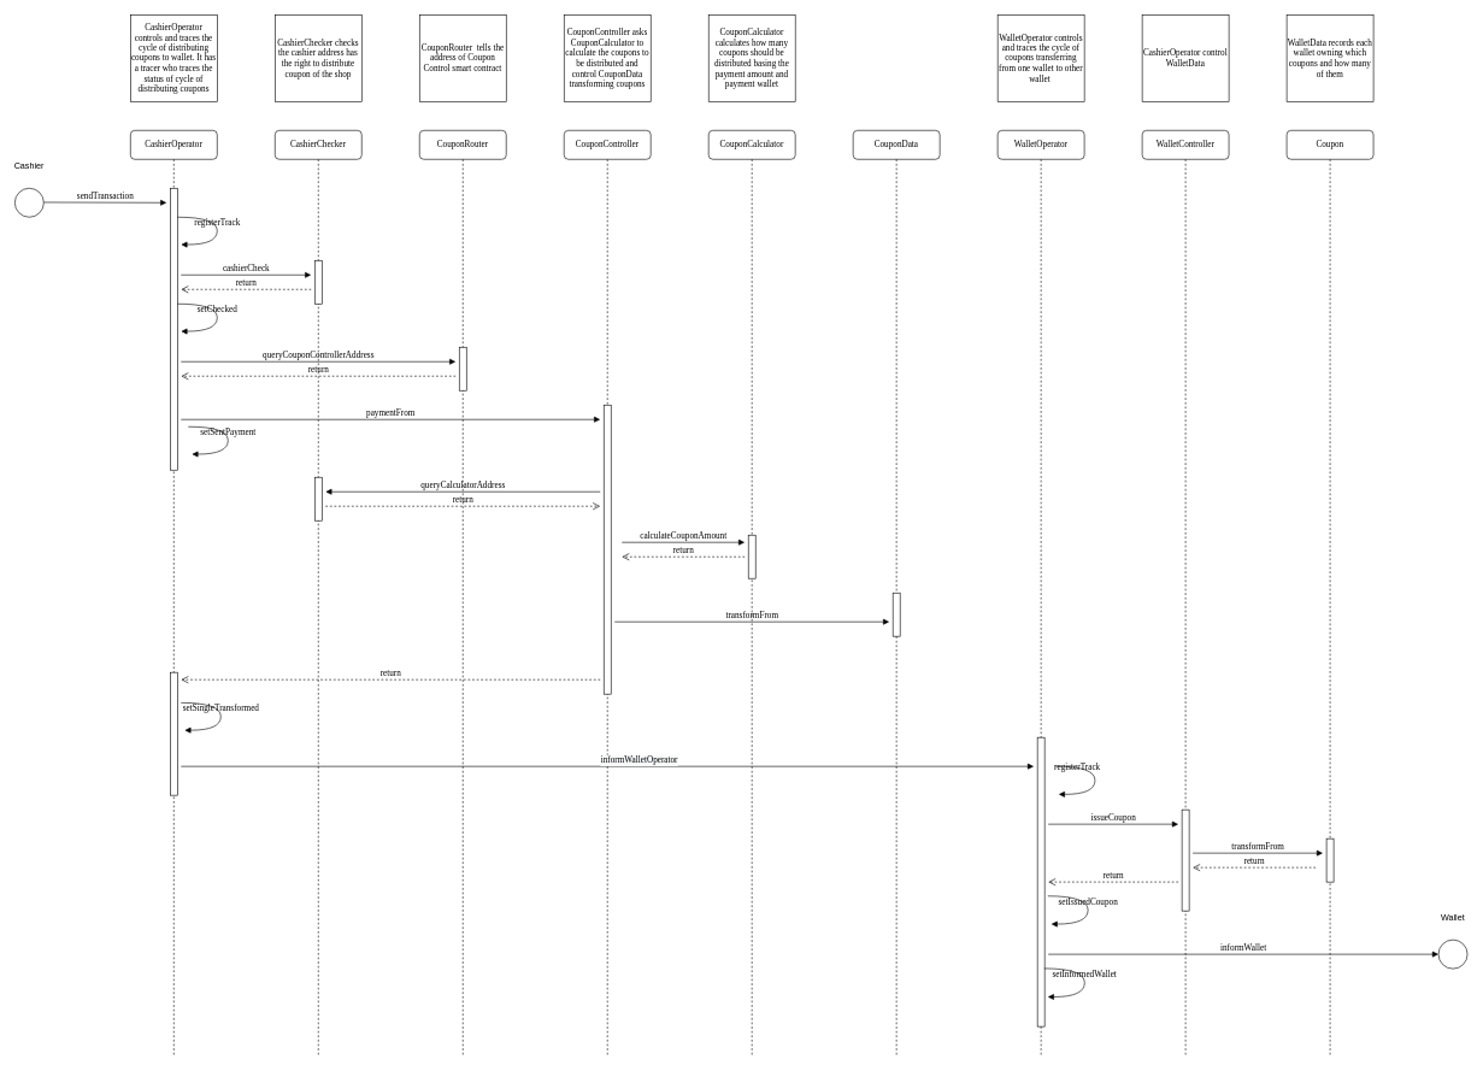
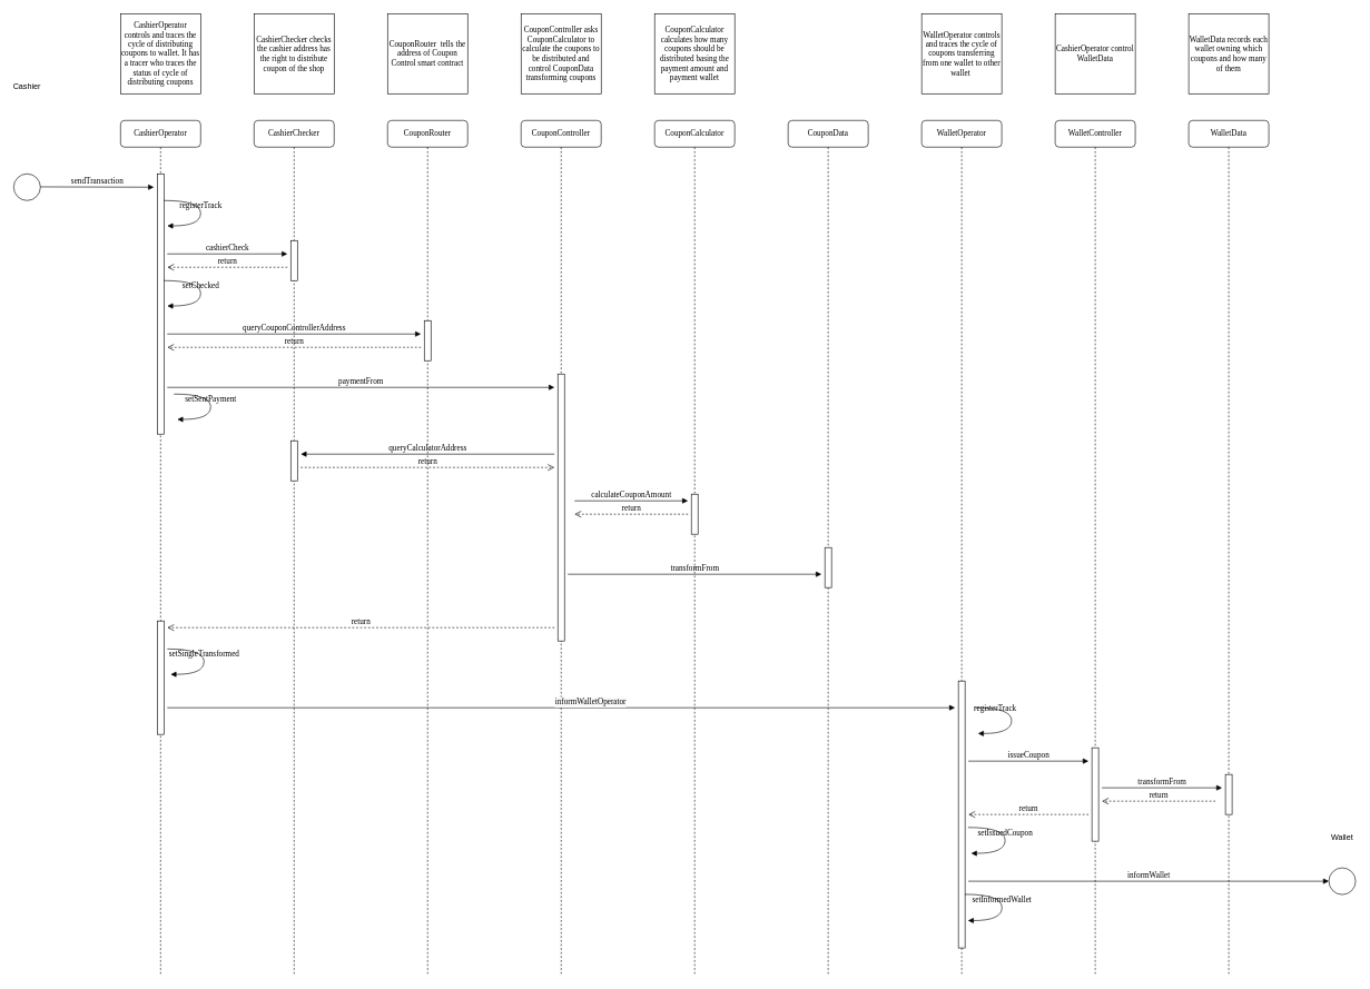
  <mxCell id="0" />
  <mxCell id="1" parent="0" />
  <mxCell id="2" value="CashierOperator" style="shape=umlLifeline;perimeter=lifelinePerimeter;whiteSpace=wrap;html=1;container=1;collapsible=0;recursiveResize=0;outlineConnect=0;rounded=1;shadow=0;comic=0;labelBackgroundColor=none;strokeWidth=1;fontFamily=Verdana;fontSize=12;align=center;" vertex="1" parent="1"><mxGeometry x="180" y="180" width="120" height="1280" as="geometry" /></mxCell>
  <mxCell id="3" value="" style="html=1;points=[];perimeter=orthogonalPerimeter;rounded=0;shadow=0;comic=0;labelBackgroundColor=none;strokeWidth=1;fontFamily=Verdana;fontSize=12;align=center;" vertex="1" parent="2"><mxGeometry x="55" y="80" width="10" height="390" as="geometry" /></mxCell>
  <mxCell id="4" value="" style="html=1;points=[];perimeter=orthogonalPerimeter;rounded=0;shadow=0;comic=0;labelBackgroundColor=none;strokeWidth=1;fontFamily=Verdana;fontSize=12;align=center;" vertex="1" parent="2"><mxGeometry x="55" y="750" width="10" height="170" as="geometry" /></mxCell>
  <mxCell id="5" value="&lt;font face=&quot;Georgia&quot; style=&quot;font-size: 12px&quot;&gt;CashierOperator controls and traces the cycle of distributing coupons to wallet. It has a tracer who traces the status of cycle of distributing coupons&lt;/font&gt;" style="rounded=0;whiteSpace=wrap;html=1;" vertex="1" parent="1"><mxGeometry x="180" y="20" width="120" height="120" as="geometry" /></mxCell>
  <mxCell id="6" value="registerTrack" style="html=1;verticalAlign=bottom;endArrow=block;labelBackgroundColor=none;fontFamily=Verdana;fontSize=12;elbow=vertical;edgeStyle=orthogonalEdgeStyle;curved=1;entryX=1;entryY=0.286;entryPerimeter=0;exitX=1.038;exitY=0.345;exitPerimeter=0;" edge="1" parent="1"><mxGeometry relative="1" as="geometry"><mxPoint x="245" y="300" as="sourcePoint" /><mxPoint x="250" y="338" as="targetPoint" /><Array as="points"><mxPoint x="300" y="300" /><mxPoint x="300" y="338" /></Array></mxGeometry></mxCell>
  <mxCell id="7" value="CashierChecker" style="shape=umlLifeline;perimeter=lifelinePerimeter;whiteSpace=wrap;html=1;container=1;collapsible=0;recursiveResize=0;outlineConnect=0;rounded=1;shadow=0;comic=0;labelBackgroundColor=none;strokeWidth=1;fontFamily=Verdana;fontSize=12;align=center;" vertex="1" parent="1"><mxGeometry x="380" y="180" width="120" height="1280" as="geometry" /></mxCell>
  <mxCell id="8" value="" style="html=1;points=[];perimeter=orthogonalPerimeter;rounded=0;shadow=0;comic=0;labelBackgroundColor=none;strokeWidth=1;fontFamily=Verdana;fontSize=12;align=center;" vertex="1" parent="7"><mxGeometry x="55" y="180" width="10" height="60" as="geometry" /></mxCell>
  <mxCell id="9" value="" style="html=1;points=[];perimeter=orthogonalPerimeter;rounded=0;shadow=0;comic=0;labelBackgroundColor=none;strokeWidth=1;fontFamily=Verdana;fontSize=12;align=center;" vertex="1" parent="7"><mxGeometry x="55" y="480" width="10" height="60" as="geometry" /></mxCell>
  <mxCell id="10" value="cashierCheck" style="html=1;verticalAlign=bottom;endArrow=block;labelBackgroundColor=none;fontFamily=Verdana;fontSize=12;" edge="1" parent="1"><mxGeometry relative="1" as="geometry"><mxPoint x="250" y="380" as="sourcePoint" /><mxPoint x="430" y="380" as="targetPoint" /></mxGeometry></mxCell>
  <mxCell id="11" value="return" style="html=1;verticalAlign=bottom;endArrow=open;dashed=1;endSize=8;labelBackgroundColor=none;fontFamily=Verdana;fontSize=12;" edge="1" parent="1"><mxGeometry relative="1" as="geometry"><mxPoint x="250" y="400" as="targetPoint" /><mxPoint x="430" y="400" as="sourcePoint" /></mxGeometry></mxCell>
  <mxCell id="12" value="&lt;font face=&quot;Georgia&quot; style=&quot;font-size: 12px&quot;&gt;CashierChecker checks the cashier address has the right to distribute coupon of the shop&lt;/font&gt;" style="rounded=0;whiteSpace=wrap;html=1;" vertex="1" parent="1"><mxGeometry x="380" y="20" width="120" height="120" as="geometry" /></mxCell>
  <mxCell id="13" value="CouponRouter" style="shape=umlLifeline;perimeter=lifelinePerimeter;whiteSpace=wrap;html=1;container=1;collapsible=0;recursiveResize=0;outlineConnect=0;rounded=1;shadow=0;comic=0;labelBackgroundColor=none;strokeWidth=1;fontFamily=Verdana;fontSize=12;align=center;" vertex="1" parent="1"><mxGeometry x="580" y="180" width="120" height="1280" as="geometry" /></mxCell>
  <mxCell id="14" value="" style="html=1;points=[];perimeter=orthogonalPerimeter;rounded=0;shadow=0;comic=0;labelBackgroundColor=none;strokeWidth=1;fontFamily=Verdana;fontSize=12;align=center;" vertex="1" parent="13"><mxGeometry x="55" y="300" width="10" height="60" as="geometry" /></mxCell>
  <mxCell id="15" value="&lt;font face=&quot;Georgia&quot; style=&quot;font-size: 12px&quot;&gt;CouponRouter&amp;nbsp; tells the address of Coupon Control smart contract&lt;/font&gt;" style="rounded=0;whiteSpace=wrap;html=1;" vertex="1" parent="1"><mxGeometry x="580" y="20" width="120" height="120" as="geometry" /></mxCell>
  <mxCell id="16" value="setChecked" style="html=1;verticalAlign=bottom;endArrow=block;labelBackgroundColor=none;fontFamily=Verdana;fontSize=12;elbow=vertical;edgeStyle=orthogonalEdgeStyle;curved=1;entryX=1;entryY=0.286;entryPerimeter=0;exitX=1.038;exitY=0.345;exitPerimeter=0;" edge="1" parent="1"><mxGeometry relative="1" as="geometry"><mxPoint x="245" y="420" as="sourcePoint" /><mxPoint x="250" y="458" as="targetPoint" /><Array as="points"><mxPoint x="300" y="420" /><mxPoint x="300" y="458" /></Array></mxGeometry></mxCell>
  <mxCell id="17" value="queryCouponControllerAddress" style="html=1;verticalAlign=bottom;endArrow=block;labelBackgroundColor=none;fontFamily=Verdana;fontSize=12;" edge="1" parent="1"><mxGeometry relative="1" as="geometry"><mxPoint x="250" y="500" as="sourcePoint" /><mxPoint x="630" y="500" as="targetPoint" /></mxGeometry></mxCell>
  <mxCell id="18" value="return" style="html=1;verticalAlign=bottom;endArrow=open;dashed=1;endSize=8;labelBackgroundColor=none;fontFamily=Verdana;fontSize=12;" edge="1" parent="1"><mxGeometry relative="1" as="geometry"><mxPoint x="250" y="520" as="targetPoint" /><mxPoint x="630" y="520" as="sourcePoint" /></mxGeometry></mxCell>
  <mxCell id="19" value="CouponController" style="shape=umlLifeline;perimeter=lifelinePerimeter;whiteSpace=wrap;html=1;container=1;collapsible=0;recursiveResize=0;outlineConnect=0;rounded=1;shadow=0;comic=0;labelBackgroundColor=none;strokeWidth=1;fontFamily=Verdana;fontSize=12;align=center;" vertex="1" parent="1"><mxGeometry x="780" y="180" width="120" height="1280" as="geometry" /></mxCell>
  <mxCell id="20" value="" style="html=1;points=[];perimeter=orthogonalPerimeter;rounded=0;shadow=0;comic=0;labelBackgroundColor=none;strokeWidth=1;fontFamily=Verdana;fontSize=12;align=center;" vertex="1" parent="19"><mxGeometry x="55" y="380" width="10" height="400" as="geometry" /></mxCell>
  <mxCell id="21" value="&lt;font face=&quot;Georgia&quot; style=&quot;font-size: 12px&quot;&gt;CouponController asks CouponCalculator to calculate the coupons to be distributed and control CouponData transforming coupons&lt;/font&gt;" style="rounded=0;whiteSpace=wrap;html=1;" vertex="1" parent="1"><mxGeometry x="780" y="20" width="120" height="120" as="geometry" /></mxCell>
  <mxCell id="22" value="paymentFrom" style="html=1;verticalAlign=bottom;endArrow=block;labelBackgroundColor=none;fontFamily=Verdana;fontSize=12;" edge="1" parent="1"><mxGeometry relative="1" as="geometry"><mxPoint x="250" y="580" as="sourcePoint" /><mxPoint x="830" y="580" as="targetPoint" /></mxGeometry></mxCell>
  <mxCell id="23" value="setSentPayment" style="html=1;verticalAlign=bottom;endArrow=block;labelBackgroundColor=none;fontFamily=Verdana;fontSize=12;elbow=vertical;edgeStyle=orthogonalEdgeStyle;curved=1;entryX=1;entryY=0.286;entryPerimeter=0;exitX=1.038;exitY=0.345;exitPerimeter=0;" edge="1" parent="1"><mxGeometry relative="1" as="geometry"><mxPoint x="260" y="590" as="sourcePoint" /><mxPoint x="265" y="628" as="targetPoint" /><Array as="points"><mxPoint x="315" y="590" /><mxPoint x="315" y="628" /></Array></mxGeometry></mxCell>
  <mxCell id="24" value="CouponCalculator" style="shape=umlLifeline;perimeter=lifelinePerimeter;whiteSpace=wrap;html=1;container=1;collapsible=0;recursiveResize=0;outlineConnect=0;rounded=1;shadow=0;comic=0;labelBackgroundColor=none;strokeWidth=1;fontFamily=Verdana;fontSize=12;align=center;" vertex="1" parent="1"><mxGeometry x="980" y="180" width="120" height="1280" as="geometry" /></mxCell>
  <mxCell id="25" value="" style="html=1;points=[];perimeter=orthogonalPerimeter;rounded=0;shadow=0;comic=0;labelBackgroundColor=none;strokeWidth=1;fontFamily=Verdana;fontSize=12;align=center;" vertex="1" parent="24"><mxGeometry x="55" y="560" width="10" height="60" as="geometry" /></mxCell>
  <mxCell id="26" value="&lt;font face=&quot;Georgia&quot; style=&quot;font-size: 12px&quot;&gt;CouponCalculator calculates how many coupons should be distributed basing the payment amount and payment wallet&lt;/font&gt;" style="rounded=0;whiteSpace=wrap;html=1;" vertex="1" parent="1"><mxGeometry x="980" y="20" width="120" height="120" as="geometry" /></mxCell>
  <mxCell id="27" value="queryCalculatorAddress" style="html=1;verticalAlign=bottom;endArrow=block;labelBackgroundColor=none;fontFamily=Verdana;fontSize=12;" edge="1" parent="1"><mxGeometry relative="1" as="geometry"><mxPoint x="830" y="680" as="sourcePoint" /><mxPoint x="450" y="680" as="targetPoint" /></mxGeometry></mxCell>
  <mxCell id="28" value="return" style="html=1;verticalAlign=bottom;endArrow=open;dashed=1;endSize=8;labelBackgroundColor=none;fontFamily=Verdana;fontSize=12;" edge="1" parent="1"><mxGeometry relative="1" as="geometry"><mxPoint x="830" y="700" as="targetPoint" /><mxPoint x="450" y="700" as="sourcePoint" /></mxGeometry></mxCell>
  <mxCell id="29" value="calculateCouponAmount" style="html=1;verticalAlign=bottom;endArrow=block;labelBackgroundColor=none;fontFamily=Verdana;fontSize=12;" edge="1" parent="1"><mxGeometry relative="1" as="geometry"><mxPoint x="860" y="750" as="sourcePoint" /><mxPoint x="1030" y="750" as="targetPoint" /></mxGeometry></mxCell>
  <mxCell id="30" value="return" style="html=1;verticalAlign=bottom;endArrow=open;dashed=1;endSize=8;labelBackgroundColor=none;fontFamily=Verdana;fontSize=12;" edge="1" parent="1"><mxGeometry relative="1" as="geometry"><mxPoint x="860" y="770" as="targetPoint" /><mxPoint x="1030" y="770" as="sourcePoint" /></mxGeometry></mxCell>
  <mxCell id="31" value="&lt;font face=&quot;Georgia&quot; style=&quot;font-size: 12px&quot;&gt;CashierOperator control WalletData&lt;/font&gt;" style="rounded=0;whiteSpace=wrap;html=1;" vertex="1" parent="1"><mxGeometry x="1580" y="20" width="120" height="120" as="geometry" /></mxCell>
  <mxCell id="32" value="CouponData" style="shape=umlLifeline;perimeter=lifelinePerimeter;whiteSpace=wrap;html=1;container=1;collapsible=0;recursiveResize=0;outlineConnect=0;rounded=1;shadow=0;comic=0;labelBackgroundColor=none;strokeWidth=1;fontFamily=Verdana;fontSize=12;align=center;" vertex="1" parent="1"><mxGeometry x="1180" y="180" width="120" height="1280" as="geometry" /></mxCell>
  <mxCell id="33" value="" style="html=1;points=[];perimeter=orthogonalPerimeter;rounded=0;shadow=0;comic=0;labelBackgroundColor=none;strokeWidth=1;fontFamily=Verdana;fontSize=12;align=center;" vertex="1" parent="32"><mxGeometry x="55" y="640" width="10" height="60" as="geometry" /></mxCell>
  <mxCell id="34" value="transformFrom" style="html=1;verticalAlign=bottom;endArrow=block;labelBackgroundColor=none;fontFamily=Verdana;fontSize=12;" edge="1" parent="1"><mxGeometry relative="1" as="geometry"><mxPoint x="850" y="860" as="sourcePoint" /><mxPoint x="1230" y="860" as="targetPoint" /></mxGeometry></mxCell>
  <mxCell id="35" value="return" style="html=1;verticalAlign=bottom;endArrow=open;dashed=1;endSize=8;labelBackgroundColor=none;fontFamily=Verdana;fontSize=12;" edge="1" parent="1"><mxGeometry relative="1" as="geometry"><mxPoint x="250" y="940" as="targetPoint" /><mxPoint x="830" y="940" as="sourcePoint" /></mxGeometry></mxCell>
  <mxCell id="36" value="setSingleTransformed" style="html=1;verticalAlign=bottom;endArrow=block;labelBackgroundColor=none;fontFamily=Verdana;fontSize=12;elbow=vertical;edgeStyle=orthogonalEdgeStyle;curved=1;entryX=1;entryY=0.286;entryPerimeter=0;exitX=1.038;exitY=0.345;exitPerimeter=0;" edge="1" parent="1"><mxGeometry relative="1" as="geometry"><mxPoint x="250" y="972" as="sourcePoint" /><mxPoint x="255" y="1010" as="targetPoint" /><Array as="points"><mxPoint x="305" y="972" /><mxPoint x="305" y="1010" /></Array></mxGeometry></mxCell>
  <mxCell id="37" value="" style="ellipse;whiteSpace=wrap;html=1;aspect=fixed;" vertex="1" parent="1"><mxGeometry x="20" y="260" width="40" height="40" as="geometry" /></mxCell>
- <mxCell id="38" value="Cashier" style="text;html=1;strokeColor=none;fillColor=none;align=center;verticalAlign=middle;whiteSpace=wrap;rounded=0;" vertex="1" parent="1"><mxGeometry x="20" y="220" width="40" height="20" as="geometry" /></mxCell>
+ <mxCell id="38" value="Cashier" style="text;html=1;strokeColor=none;fillColor=none;align=center;verticalAlign=middle;whiteSpace=wrap;rounded=0;" vertex="1" parent="1"><mxGeometry x="20" y="120" width="40" height="20" as="geometry" /></mxCell>
  <mxCell id="39" value="sendTransaction" style="html=1;verticalAlign=bottom;endArrow=block;labelBackgroundColor=none;fontFamily=Verdana;fontSize=12;" edge="1" parent="1"><mxGeometry relative="1" as="geometry"><mxPoint x="60" y="279.5" as="sourcePoint" /><mxPoint x="230" y="280" as="targetPoint" /></mxGeometry></mxCell>
  <mxCell id="40" value="WalletController" style="shape=umlLifeline;perimeter=lifelinePerimeter;whiteSpace=wrap;html=1;container=1;collapsible=0;recursiveResize=0;outlineConnect=0;rounded=1;shadow=0;comic=0;labelBackgroundColor=none;strokeWidth=1;fontFamily=Verdana;fontSize=12;align=center;" vertex="1" parent="1"><mxGeometry x="1580" y="180" width="120" height="1280" as="geometry" /></mxCell>
  <mxCell id="41" value="" style="html=1;points=[];perimeter=orthogonalPerimeter;rounded=0;shadow=0;comic=0;labelBackgroundColor=none;strokeWidth=1;fontFamily=Verdana;fontSize=12;align=center;" vertex="1" parent="40"><mxGeometry x="55" y="940" width="10" height="140" as="geometry" /></mxCell>
  <mxCell id="42" value="" style="html=1;verticalAlign=bottom;endArrow=block;labelBackgroundColor=none;fontFamily=Verdana;fontSize=12;" edge="1" parent="1"><mxGeometry relative="1" as="geometry"><mxPoint x="250" y="1060" as="sourcePoint" /><mxPoint x="1430" y="1060" as="targetPoint" /></mxGeometry></mxCell>
  <mxCell id="43" value="&lt;span style=&quot;font-family: &amp;#34;verdana&amp;#34; ; background-color: rgb(248 , 249 , 250)&quot;&gt;informWalletOperator&lt;/span&gt;" style="text;html=1;align=center;verticalAlign=middle;resizable=0;points=[];;labelBackgroundColor=#ffffff;" vertex="1" connectable="0" parent="42"><mxGeometry x="0.073" y="9" relative="1" as="geometry"><mxPoint as="offset" /></mxGeometry></mxCell>
  <mxCell id="44" value="&lt;font face=&quot;Georgia&quot; style=&quot;font-size: 12px&quot;&gt;WalletData records each wallet owning which coupons and how many of them&lt;/font&gt;" style="rounded=0;whiteSpace=wrap;html=1;" vertex="1" parent="1"><mxGeometry x="1780" y="20" width="120" height="120" as="geometry" /></mxCell>
- <mxCell id="45" value="Coupon" style="shape=umlLifeline;perimeter=lifelinePerimeter;whiteSpace=wrap;html=1;container=1;collapsible=0;recursiveResize=0;outlineConnect=0;rounded=1;shadow=0;comic=0;labelBackgroundColor=none;strokeWidth=1;fontFamily=Verdana;fontSize=12;align=center;" vertex="1" parent="1"><mxGeometry x="1780" y="180" width="120" height="1280" as="geometry" /></mxCell>
+ <mxCell id="45" value="WalletData" style="shape=umlLifeline;perimeter=lifelinePerimeter;whiteSpace=wrap;html=1;container=1;collapsible=0;recursiveResize=0;outlineConnect=0;rounded=1;shadow=0;comic=0;labelBackgroundColor=none;strokeWidth=1;fontFamily=Verdana;fontSize=12;align=center;" vertex="1" parent="1"><mxGeometry x="1780" y="180" width="120" height="1280" as="geometry" /></mxCell>
  <mxCell id="46" value="" style="html=1;points=[];perimeter=orthogonalPerimeter;rounded=0;shadow=0;comic=0;labelBackgroundColor=none;strokeWidth=1;fontFamily=Verdana;fontSize=12;align=center;" vertex="1" parent="45"><mxGeometry x="55" y="980" width="10" height="60" as="geometry" /></mxCell>
  <mxCell id="47" value="&lt;font face=&quot;Georgia&quot;&gt;WalletOperator controls and traces the cycle of coupons transferring from one wallet to other wallet&amp;nbsp;&lt;/font&gt;" style="rounded=0;whiteSpace=wrap;html=1;" vertex="1" parent="1"><mxGeometry x="1380" y="20" width="120" height="120" as="geometry" /></mxCell>
  <mxCell id="48" value="WalletOperator" style="shape=umlLifeline;perimeter=lifelinePerimeter;whiteSpace=wrap;html=1;container=1;collapsible=0;recursiveResize=0;outlineConnect=0;rounded=1;shadow=0;comic=0;labelBackgroundColor=none;strokeWidth=1;fontFamily=Verdana;fontSize=12;align=center;" vertex="1" parent="1"><mxGeometry x="1380" y="180" width="120" height="1280" as="geometry" /></mxCell>
  <mxCell id="49" value="" style="html=1;points=[];perimeter=orthogonalPerimeter;rounded=0;shadow=0;comic=0;labelBackgroundColor=none;strokeWidth=1;fontFamily=Verdana;fontSize=12;align=center;" vertex="1" parent="48"><mxGeometry x="55" y="840" width="10" height="400" as="geometry" /></mxCell>
  <mxCell id="50" value="registerTrack" style="html=1;verticalAlign=bottom;endArrow=block;labelBackgroundColor=none;fontFamily=Verdana;fontSize=12;elbow=vertical;edgeStyle=orthogonalEdgeStyle;curved=1;entryX=1;entryY=0.286;entryPerimeter=0;exitX=1.038;exitY=0.345;exitPerimeter=0;" edge="1" parent="1"><mxGeometry x="-0.103" y="-25" relative="1" as="geometry"><mxPoint x="1459.7" y="1059.879" as="sourcePoint" /><mxPoint x="1464.406" y="1098.703" as="targetPoint" /><Array as="points"><mxPoint x="1514.7" y="1060.35" /><mxPoint x="1514.7" y="1098.35" /></Array><mxPoint as="offset" /></mxGeometry></mxCell>
  <mxCell id="51" value="issueCoupon" style="html=1;verticalAlign=bottom;endArrow=block;labelBackgroundColor=none;fontFamily=Verdana;fontSize=12;" edge="1" parent="1"><mxGeometry relative="1" as="geometry"><mxPoint x="1450" y="1140" as="sourcePoint" /><mxPoint x="1630" y="1140" as="targetPoint" /></mxGeometry></mxCell>
  <mxCell id="52" value="transformFrom" style="html=1;verticalAlign=bottom;endArrow=block;labelBackgroundColor=none;fontFamily=Verdana;fontSize=12;" edge="1" parent="1"><mxGeometry relative="1" as="geometry"><mxPoint x="1650" y="1180" as="sourcePoint" /><mxPoint x="1830" y="1180" as="targetPoint" /></mxGeometry></mxCell>
  <mxCell id="53" value="return" style="html=1;verticalAlign=bottom;endArrow=open;dashed=1;endSize=8;labelBackgroundColor=none;fontFamily=Verdana;fontSize=12;" edge="1" parent="1"><mxGeometry relative="1" as="geometry"><mxPoint x="1650" y="1200" as="targetPoint" /><mxPoint x="1820" y="1200" as="sourcePoint" /></mxGeometry></mxCell>
  <mxCell id="54" value="return" style="html=1;verticalAlign=bottom;endArrow=open;dashed=1;endSize=8;labelBackgroundColor=none;fontFamily=Verdana;fontSize=12;" edge="1" parent="1"><mxGeometry relative="1" as="geometry"><mxPoint x="1450" y="1220" as="targetPoint" /><mxPoint x="1630" y="1220" as="sourcePoint" /></mxGeometry></mxCell>
  <mxCell id="55" value="setIssuedCoupon" style="html=1;verticalAlign=bottom;endArrow=block;labelBackgroundColor=none;fontFamily=Verdana;fontSize=12;elbow=vertical;edgeStyle=orthogonalEdgeStyle;curved=1;entryX=1;entryY=0.286;entryPerimeter=0;exitX=1.038;exitY=0.345;exitPerimeter=0;" edge="1" parent="1"><mxGeometry relative="1" as="geometry"><mxPoint x="1449.408" y="1239.409" as="sourcePoint" /><mxPoint x="1454.114" y="1278.233" as="targetPoint" /><Array as="points"><mxPoint x="1504.99" y="1240.23" /><mxPoint x="1504.99" y="1278.23" /></Array></mxGeometry></mxCell>
  <mxCell id="56" value="" style="ellipse;whiteSpace=wrap;html=1;aspect=fixed;" vertex="1" parent="1"><mxGeometry x="1990" y="1300" width="40" height="40" as="geometry" /></mxCell>
- <mxCell id="57" value="Wallet" style="text;html=1;strokeColor=none;fillColor=none;align=center;verticalAlign=middle;whiteSpace=wrap;rounded=0;" vertex="1" parent="1"><mxGeometry x="1990" y="1260" width="40" height="20" as="geometry" /></mxCell>
+ <mxCell id="57" value="Wallet" style="text;html=1;strokeColor=none;fillColor=none;align=center;verticalAlign=middle;whiteSpace=wrap;rounded=0;" vertex="1" parent="1"><mxGeometry x="1990" y="1245" width="40" height="20" as="geometry" /></mxCell>
  <mxCell id="58" value="informWallet" style="html=1;verticalAlign=bottom;endArrow=block;labelBackgroundColor=none;fontFamily=Verdana;fontSize=12;entryX=0;entryY=0.5;entryDx=0;entryDy=0;" edge="1" parent="1" target="56"><mxGeometry relative="1" as="geometry"><mxPoint x="1450" y="1320" as="sourcePoint" /><mxPoint x="1630" y="1330" as="targetPoint" /></mxGeometry></mxCell>
  <mxCell id="59" value="setInformedWallet" style="html=1;verticalAlign=bottom;endArrow=block;labelBackgroundColor=none;fontFamily=Verdana;fontSize=12;elbow=vertical;edgeStyle=orthogonalEdgeStyle;curved=1;entryX=1;entryY=0.286;entryPerimeter=0;exitX=1.038;exitY=0.345;exitPerimeter=0;" edge="1" parent="1"><mxGeometry relative="1" as="geometry"><mxPoint x="1444.482" y="1339.651" as="sourcePoint" /><mxPoint x="1449.31" y="1378.962" as="targetPoint" /><Array as="points"><mxPoint x="1500.3" y="1340.64" /><mxPoint x="1500.3" y="1378.64" /></Array></mxGeometry></mxCell>
